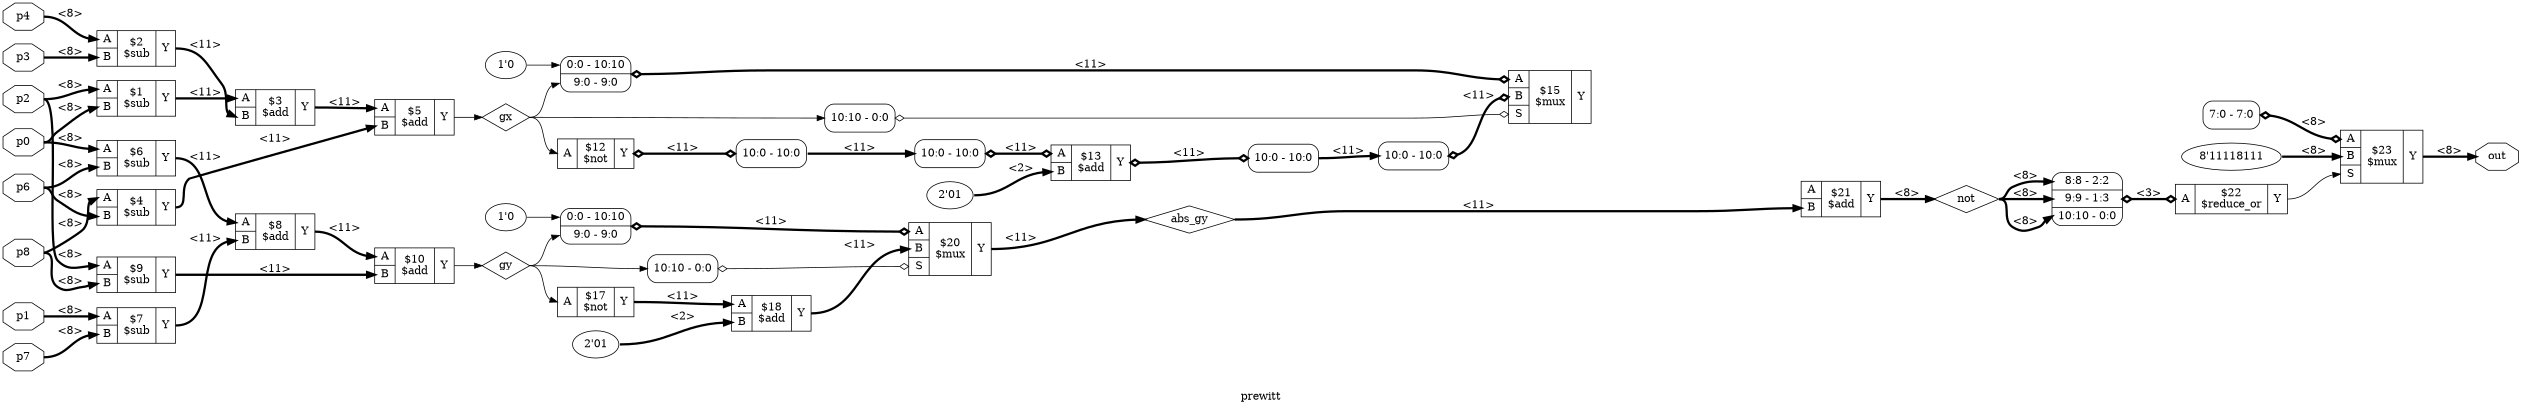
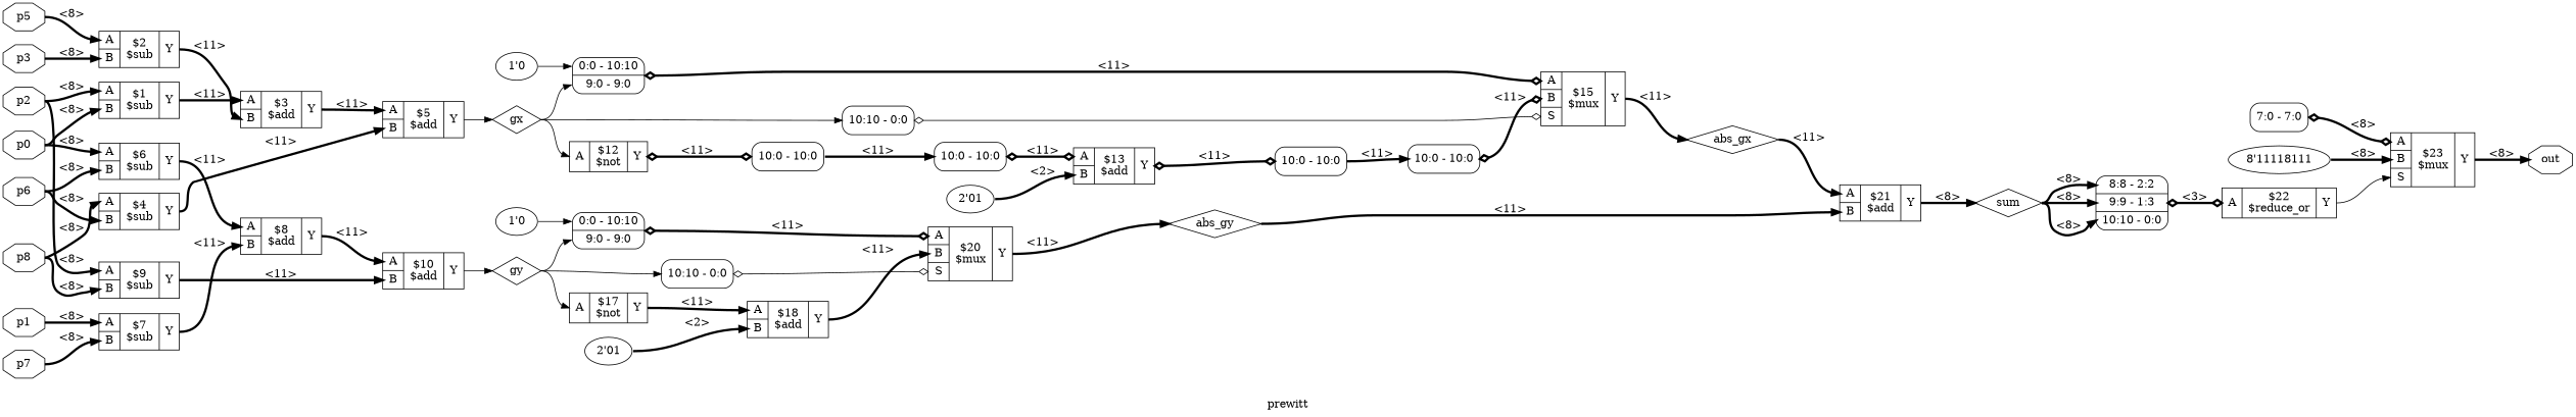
  digraph {
    label=prewitt
    rankdir=LR
    remincross=true
    node [shape=record]
    edge [color=black headport="p29:w" style="setlinewidth(3)" tailport=e]
+   n1 [color=black fontcolor=black label=abs_gx shape=diamond]
    n2 [label="{{<p29> A|<p30> B}|$21\n$add|{<p31> Y}}"]
-   n3 [color=black fontcolor=black label=not shape=diamond]
+   n3 [color=black fontcolor=black label=sum shape=diamond]
    n4 [color=black fontcolor=black label=abs_gy shape=diamond]
    n5 [color=black fontcolor=black label=gx shape=diamond]
    n6 [label="{{<p29> A}|$12\n$not|{<p31> Y}}"]
    n7 [label="<s1> 0:0 - 10:10 |<s0> 9:0 - 9:0 " style=rounded]
    n8 [label="<s0> 10:10 - 0:0 " style=rounded]
    n9 [label="<s0> 10:0 - 10:0 " style=rounded]
    n10 [label="{{<p29> A|<p30> B|<p48> S}|$15\n$mux|{<p31> Y}}"]
    n11 [color=black fontcolor=black label=gy shape=diamond]
    n12 [label="{{<p29> A}|$17\n$not|{<p31> Y}}"]
    n13 [label="<s1> 0:0 - 10:10 |<s0> 9:0 - 9:0 " style=rounded]
    n14 [label="<s0> 10:10 - 0:0 " style=rounded]
    n15 [label="{{<p29> A|<p30> B}|$18\n$add|{<p31> Y}}"]
    n16 [label="{{<p29> A|<p30> B|<p48> S}|$20\n$mux|{<p31> Y}}"]
    n17 [color=black fontcolor=black label=out shape=octagon]
    n18 [color=black fontcolor=black label=p0 shape=octagon]
    n19 [label="{{<p29> A|<p30> B}|$1\n$sub|{<p31> Y}}"]
    n20 [label="{{<p29> A|<p30> B}|$6\n$sub|{<p31> Y}}"]
    n21 [label="{{<p29> A|<p30> B}|$3\n$add|{<p31> Y}}"]
    n22 [label="{{<p29> A|<p30> B}|$8\n$add|{<p31> Y}}"]
    n23 [color=black fontcolor=black label=p1 shape=octagon]
    n24 [label="{{<p29> A|<p30> B}|$7\n$sub|{<p31> Y}}"]
    n25 [color=black fontcolor=black label=p2 shape=octagon]
    n26 [label="{{<p29> A|<p30> B}|$9\n$sub|{<p31> Y}}"]
    n27 [label="{{<p29> A|<p30> B}|$10\n$add|{<p31> Y}}"]
    n28 [color=black fontcolor=black label=p3 shape=octagon]
    n29 [label="{{<p29> A|<p30> B}|$2\n$sub|{<p31> Y}}"]
-   n30 [color=black fontcolor=black label=p4 shape=octagon]
+   n30 [color=black fontcolor=black label=p5 shape=octagon]
    n31 [color=black fontcolor=black label=p6 shape=octagon]
    n32 [label="{{<p29> A|<p30> B}|$4\n$sub|{<p31> Y}}"]
    n33 [label="{{<p29> A|<p30> B}|$5\n$add|{<p31> Y}}"]
    n34 [color=black fontcolor=black label=p7 shape=octagon]
    n35 [color=black fontcolor=black label=p8 shape=octagon]
    n36 [label="<s2> 8:8 - 2:2 |<s1> 9:9 - 1:3 |<s0> 10:10 - 0:0 " style=rounded]
    n37 [label="{{<p29> A}|$22\n$reduce_or|{<p31> Y}}"]
    n38 [label="<s0> 7:0 - 7:0 " style=rounded]
    n39 [label="{{<p29> A|<p30> B|<p48> S}|$23\n$mux|{<p31> Y}}"]
    n40 [label="2'01" shape=""]
    n41 [label="{{<p29> A|<p30> B}|$13\n$add|{<p31> Y}}"]
    n42 [label="<s0> 10:0 - 10:0 " style=rounded]
    n43 [label="<s0> 10:0 - 10:0 " style=rounded]
    n44 [label="<s0> 10:0 - 10:0 " style=rounded]
    n45 [label="2'01" shape=""]
    n46 [label="1'0" shape=""]
    n47 [label="1'0" shape=""]
    n48 [label="8'11118111" shape=""]
+   n1 -> n2 [label="<11>"]
    n2 -> n3 [headport=w label="<8>" tailport="p31:e"]
    n3 -> n36 [headport="s0:w" label="<8>"]
    n3 -> n36 [headport="s1:w" label="<8>"]
    n3 -> n36 [headport="s2:w" label="<8>"]
    n4 -> n2 [headport="p30:w" label="<11>"]
    n5 -> n6 [style=""]
    n5 -> n7 [headport="s0:w" style=""]
    n5 -> n8 [headport="s0:w" style=""]
    n6 -> n9 [arrowhead=odiamond arrowtail=odiamond dir=both headport=w label="<11>" tailport="p31:e"]
    n7 -> n10 [arrowhead=odiamond arrowtail=odiamond dir=both label="<11>"]
    n8 -> n10 [arrowhead=odiamond arrowtail=odiamond dir=both headport="p48:w" style=""]
    n9 -> n44 [headport="s0:w" label="<11>" tailport="s0:e"]
+   n10 -> n1 [headport=w label="<11>" tailport="p31:e"]
    n11 -> n12 [style=""]
    n11 -> n13 [headport="s0:w" style=""]
    n11 -> n14 [headport="s0:w" style=""]
    n12 -> n15 [label="<11>" tailport="p31:e"]
    n13 -> n16 [arrowhead=odiamond arrowtail=odiamond dir=both label="<11>"]
    n14 -> n16 [arrowhead=odiamond arrowtail=odiamond dir=both headport="p48:w" style=""]
    n15 -> n16 [headport="p30:w" label="<11>" tailport="p31:e"]
    n16 -> n4 [headport=w label="<11>" tailport="p31:e"]
    n18 -> n19 [headport="p30:w" label="<8>"]
    n18 -> n20 [label="<8>"]
    n19 -> n21 [label="<11>" tailport="p31:e"]
    n20 -> n22 [label="<11>" tailport="p31:e"]
    n21 -> n33 [label="<11>" tailport="p31:e"]
    n22 -> n27 [label="<11>" tailport="p31:e"]
    n23 -> n24 [label="<8>"]
    n24 -> n22 [headport="p30:w" label="<11>" tailport="p31:e"]
    n25 -> n19 [label="<8>"]
    n25 -> n26 [label="<8>"]
    n26 -> n27 [headport="p30:w" label="<11>" tailport="p31:e"]
    n27 -> n11 [headport=w tailport="p31:e" style=""]
    n28 -> n29 [headport="p30:w" label="<8>"]
    n29 -> n21 [headport="p30:w" label="<11>" tailport="p31:e"]
    n30 -> n29 [label="<8>"]
    n31 -> n20 [headport="p30:w" label="<8>"]
    n31 -> n32 [headport="p30:w" label="<8>"]
    n32 -> n33 [headport="p30:w" label="<11>" tailport="p31:e"]
    n33 -> n5 [headport=w tailport="p31:e" style=""]
    n34 -> n24 [headport="p30:w" label="<8>"]
    n35 -> n26 [headport="p30:w" label="<8>"]
    n35 -> n32 [label="<8>"]
    n36 -> n37 [arrowhead=odiamond arrowtail=odiamond dir=both label="<3>"]
    n37 -> n39 [headport="p48:w" tailport="p31:e" style=""]
    n38 -> n39 [arrowhead=odiamond arrowtail=odiamond dir=both label="<8>"]
    n39 -> n17 [headport=w label="<8>" tailport="p31:e"]
    n40 -> n41 [headport="p30:w" label="<2>"]
    n41 -> n42 [arrowhead=odiamond arrowtail=odiamond dir=both headport=w label="<11>" tailport="p31:e"]
    n42 -> n43 [headport="s0:w" label="<11>" tailport="s0:e"]
    n43 -> n10 [arrowhead=odiamond arrowtail=odiamond dir=both headport="p30:w" label="<11>"]
    n44 -> n41 [arrowhead=odiamond arrowtail=odiamond dir=both label="<11>"]
    n45 -> n15 [headport="p30:w" label="<2>"]
    n46 -> n7 [headport="s1:w" style=""]
    n47 -> n13 [headport="s1:w" style=""]
    n48 -> n39 [headport="p30:w" label="<8>"]
  }
